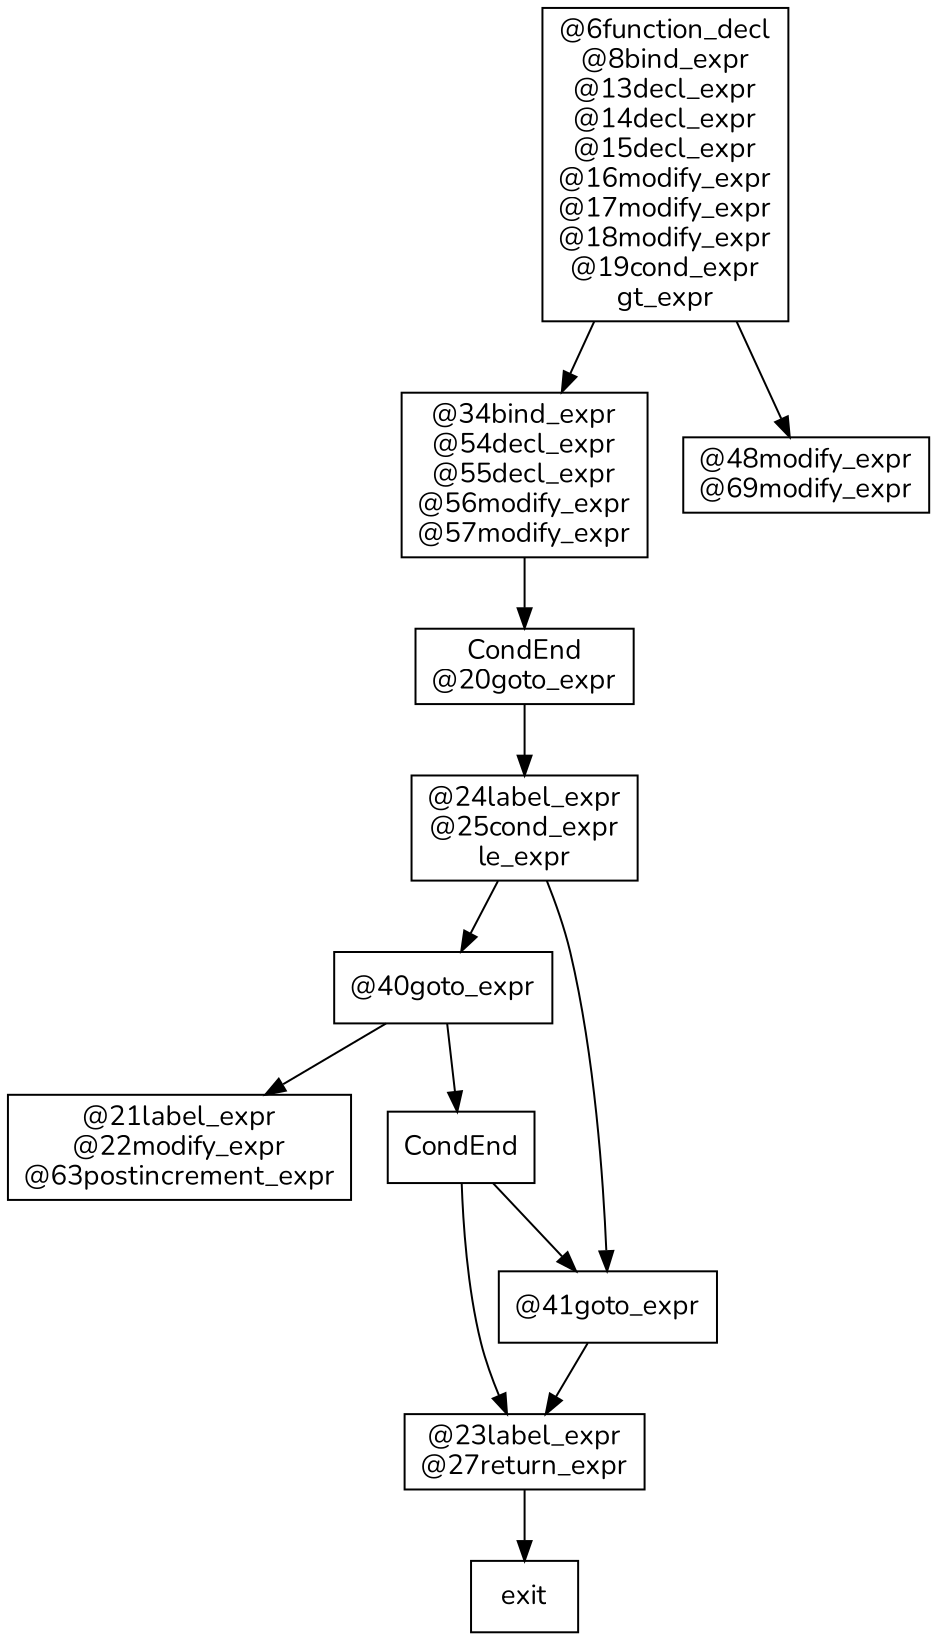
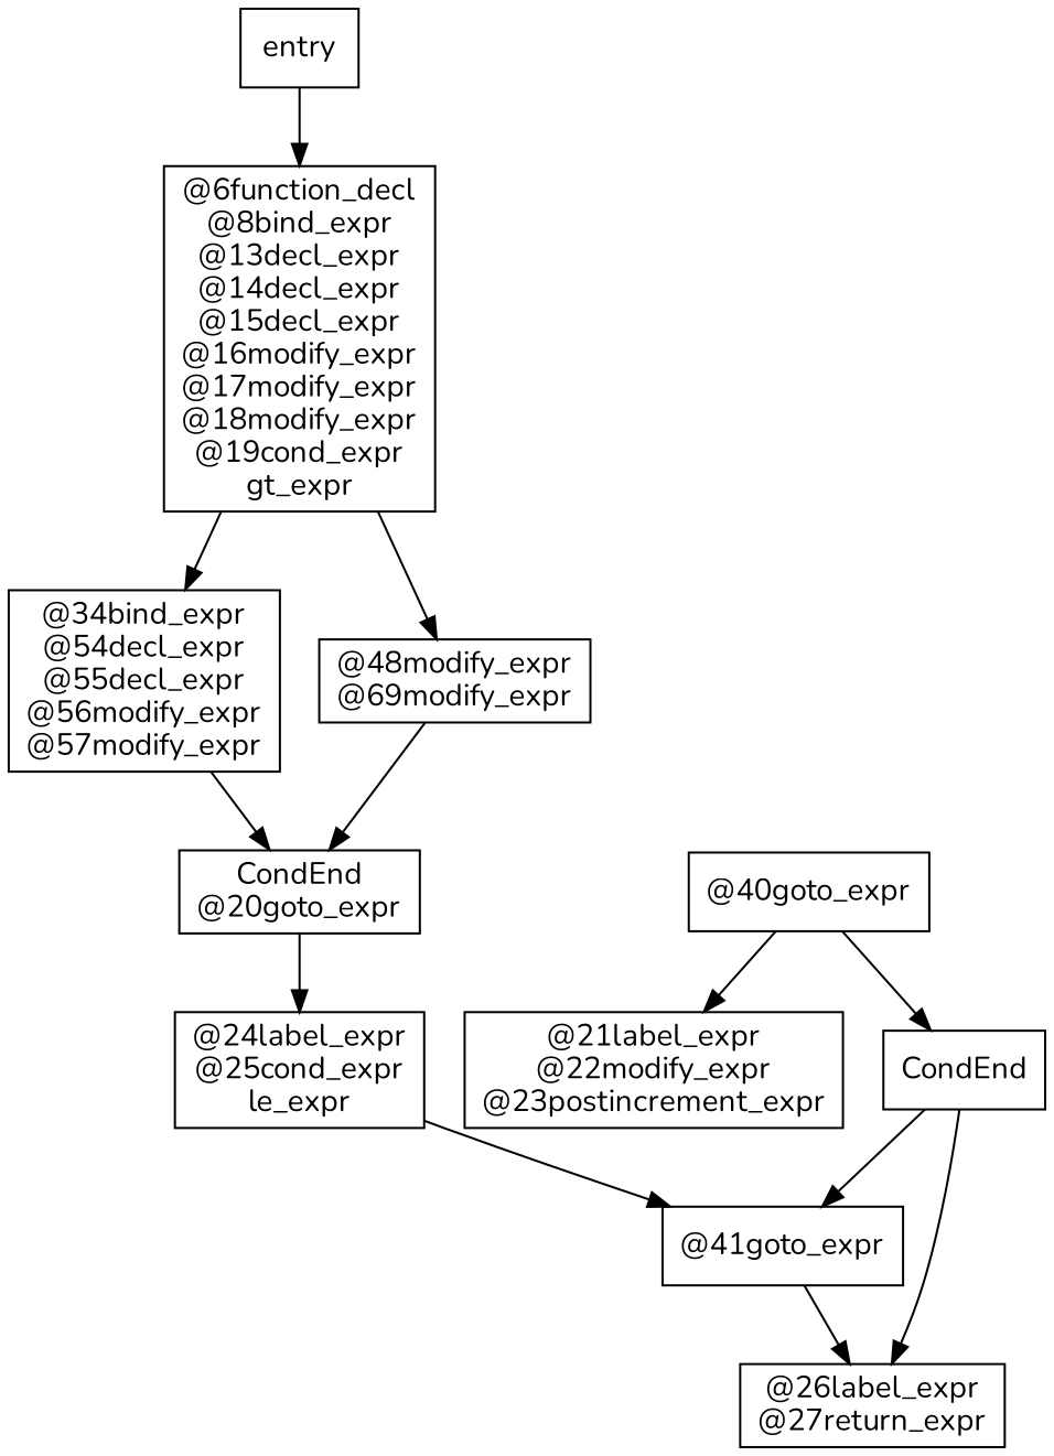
  digraph {
    fontname=Nunito
    node [fontname=Nunito shape=box]
    edge [fontname=Nunito]
+   n1 [label="entry\n"]
    n2 [label="@6function_decl\n@8bind_expr\n@13decl_expr\n@14decl_expr\n@15decl_expr\n@16modify_expr\n@17modify_expr\n@18modify_expr\n@19cond_expr\ngt_expr\n"]
    n3 [label="@34bind_expr\n@54decl_expr\n@55decl_expr\n@56modify_expr\n@57modify_expr\n"]
    n4 [label="@48modify_expr\n@69modify_expr\n"]
    n5 [label="CondEnd\n@20goto_expr\n"]
    n6 [label="@24label_expr\n@25cond_expr\nle_expr\n"]
    n7 [label="@40goto_expr\n"]
    n8 [label="@41goto_expr\n"]
-   n9 [label="@21label_expr\n@22modify_expr\n@63postincrement_expr\n"]
+   n9 [label="@21label_expr\n@22modify_expr\n@23postincrement_expr\n"]
    n10 [label="CondEnd\n"]
-   n11 [label="@23label_expr\n@27return_expr\n"]
-   n12 [label="exit\n"]
+   n11 [label="@26label_expr\n@27return_expr\n"]
+   n1 -> n2
    n2 -> n3
    n2 -> n4
    n3 -> n5
+   n4 -> n5
    n5 -> n6
-   n6 -> n7
    n6 -> n8
    n7 -> n9
    n7 -> n10
    n8 -> n11
    n10 -> n8
    n10 -> n11
-   n11 -> n12
  }
